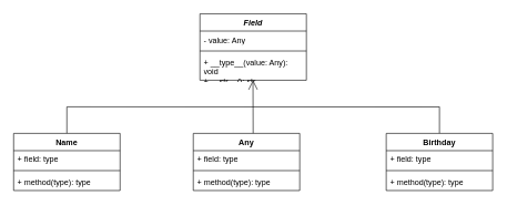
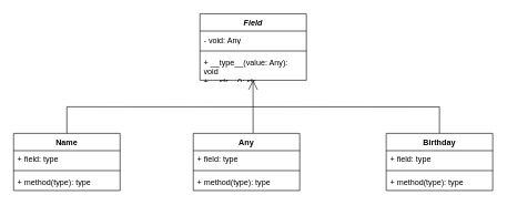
  <mxCell id="0" />
  <mxCell id="1" parent="0" />
  <mxCell id="2" value="&lt;i&gt;Field&lt;/i&gt;" style="swimlane;fontStyle=1;align=center;verticalAlign=top;childLayout=stackLayout;horizontal=1;startSize=26;horizontalStack=0;resizeParent=1;resizeParentMax=0;resizeLast=0;collapsible=1;marginBottom=0;whiteSpace=wrap;html=1;" vertex="1" parent="1"><mxGeometry x="300" y="20" width="160" height="100" as="geometry" /></mxCell>
- <mxCell id="3" value="- value: Any" style="text;strokeColor=none;fillColor=none;align=left;verticalAlign=top;spacingLeft=4;spacingRight=4;overflow=hidden;rotatable=0;points=[[0,0.5],[1,0.5]];portConstraint=eastwest;whiteSpace=wrap;html=1;" vertex="1" parent="2"><mxGeometry y="26" width="160" height="26" as="geometry" /></mxCell>
+ <mxCell id="3" value="- void: Any" style="text;strokeColor=none;fillColor=none;align=left;verticalAlign=top;spacingLeft=4;spacingRight=4;overflow=hidden;rotatable=0;points=[[0,0.5],[1,0.5]];portConstraint=eastwest;whiteSpace=wrap;html=1;" vertex="1" parent="2"><mxGeometry y="26" width="160" height="26" as="geometry" /></mxCell>
  <mxCell id="4" value="" style="line;strokeWidth=1;fillColor=none;align=left;verticalAlign=middle;spacingTop=-1;spacingLeft=3;spacingRight=3;rotatable=0;labelPosition=right;points=[];portConstraint=eastwest;strokeColor=inherit;" vertex="1" parent="2"><mxGeometry y="52" width="160" height="8" as="geometry" /></mxCell>
  <mxCell id="5" value="+ __type__(value: Any): void&lt;div&gt;+ __str__(): str&lt;/div&gt;" style="text;strokeColor=none;fillColor=none;align=left;verticalAlign=top;spacingLeft=4;spacingRight=4;overflow=hidden;rotatable=0;points=[[0,0.5],[1,0.5]];portConstraint=eastwest;whiteSpace=wrap;html=1;" vertex="1" parent="2"><mxGeometry y="60" width="160" height="40" as="geometry" /></mxCell>
  <mxCell id="6" value="" style="endArrow=none;html=1;rounded=0;entryX=0.805;entryY=0.17;entryDx=0;entryDy=0;entryPerimeter=0;" edge="1" parent="2"><mxGeometry width="50" height="50" relative="1" as="geometry"><mxPoint x="-200" y="140" as="sourcePoint" /><mxPoint x="360.1" y="140.2" as="targetPoint" /></mxGeometry></mxCell>
  <mxCell id="7" value="" style="endArrow=open;endFill=1;endSize=12;html=1;rounded=0;" edge="1" parent="1"><mxGeometry width="160" relative="1" as="geometry"><mxPoint x="380" y="200" as="sourcePoint" /><mxPoint x="379.76" y="120" as="targetPoint" /></mxGeometry></mxCell>
  <mxCell id="8" value="" style="endArrow=none;html=1;rounded=0;" edge="1" parent="1"><mxGeometry width="50" height="50" relative="1" as="geometry"><mxPoint x="100" y="200" as="sourcePoint" /><mxPoint x="100" y="160" as="targetPoint" /></mxGeometry></mxCell>
  <mxCell id="9" value="" style="endArrow=none;html=1;rounded=0;" edge="1" parent="1"><mxGeometry width="50" height="50" relative="1" as="geometry"><mxPoint x="660" y="200" as="sourcePoint" /><mxPoint x="660" y="160" as="targetPoint" /></mxGeometry></mxCell>
  <mxCell id="10" value="Name" style="swimlane;fontStyle=1;align=center;verticalAlign=top;childLayout=stackLayout;horizontal=1;startSize=26;horizontalStack=0;resizeParent=1;resizeParentMax=0;resizeLast=0;collapsible=1;marginBottom=0;whiteSpace=wrap;html=1;" vertex="1" parent="1"><mxGeometry x="20" y="200" width="160" height="86" as="geometry" /></mxCell>
  <mxCell id="11" value="+ field: type" style="text;strokeColor=none;fillColor=none;align=left;verticalAlign=top;spacingLeft=4;spacingRight=4;overflow=hidden;rotatable=0;points=[[0,0.5],[1,0.5]];portConstraint=eastwest;whiteSpace=wrap;html=1;" vertex="1" parent="10"><mxGeometry y="26" width="160" height="26" as="geometry" /></mxCell>
  <mxCell id="12" value="" style="line;strokeWidth=1;fillColor=none;align=left;verticalAlign=middle;spacingTop=-1;spacingLeft=3;spacingRight=3;rotatable=0;labelPosition=right;points=[];portConstraint=eastwest;strokeColor=inherit;" vertex="1" parent="10"><mxGeometry y="52" width="160" height="8" as="geometry" /></mxCell>
  <mxCell id="13" value="+ method(type): type" style="text;strokeColor=none;fillColor=none;align=left;verticalAlign=top;spacingLeft=4;spacingRight=4;overflow=hidden;rotatable=0;points=[[0,0.5],[1,0.5]];portConstraint=eastwest;whiteSpace=wrap;html=1;" vertex="1" parent="10"><mxGeometry y="60" width="160" height="26" as="geometry" /></mxCell>
  <mxCell id="14" value="Any" style="swimlane;fontStyle=1;align=center;verticalAlign=top;childLayout=stackLayout;horizontal=1;startSize=26;horizontalStack=0;resizeParent=1;resizeParentMax=0;resizeLast=0;collapsible=1;marginBottom=0;whiteSpace=wrap;html=1;" vertex="1" parent="1"><mxGeometry x="290" y="200" width="160" height="86" as="geometry" /></mxCell>
  <mxCell id="15" value="+ field: type" style="text;strokeColor=none;fillColor=none;align=left;verticalAlign=top;spacingLeft=4;spacingRight=4;overflow=hidden;rotatable=0;points=[[0,0.5],[1,0.5]];portConstraint=eastwest;whiteSpace=wrap;html=1;" vertex="1" parent="14"><mxGeometry y="26" width="160" height="26" as="geometry" /></mxCell>
  <mxCell id="16" value="" style="line;strokeWidth=1;fillColor=none;align=left;verticalAlign=middle;spacingTop=-1;spacingLeft=3;spacingRight=3;rotatable=0;labelPosition=right;points=[];portConstraint=eastwest;strokeColor=inherit;" vertex="1" parent="14"><mxGeometry y="52" width="160" height="8" as="geometry" /></mxCell>
  <mxCell id="17" value="+ method(type): type" style="text;strokeColor=none;fillColor=none;align=left;verticalAlign=top;spacingLeft=4;spacingRight=4;overflow=hidden;rotatable=0;points=[[0,0.5],[1,0.5]];portConstraint=eastwest;whiteSpace=wrap;html=1;" vertex="1" parent="14"><mxGeometry y="60" width="160" height="26" as="geometry" /></mxCell>
  <mxCell id="18" value="Birthday" style="swimlane;fontStyle=1;align=center;verticalAlign=top;childLayout=stackLayout;horizontal=1;startSize=26;horizontalStack=0;resizeParent=1;resizeParentMax=0;resizeLast=0;collapsible=1;marginBottom=0;whiteSpace=wrap;html=1;" vertex="1" parent="1"><mxGeometry x="580" y="200" width="160" height="86" as="geometry" /></mxCell>
  <mxCell id="19" value="+ field: type" style="text;strokeColor=none;fillColor=none;align=left;verticalAlign=top;spacingLeft=4;spacingRight=4;overflow=hidden;rotatable=0;points=[[0,0.5],[1,0.5]];portConstraint=eastwest;whiteSpace=wrap;html=1;" vertex="1" parent="18"><mxGeometry y="26" width="160" height="26" as="geometry" /></mxCell>
  <mxCell id="20" value="" style="line;strokeWidth=1;fillColor=none;align=left;verticalAlign=middle;spacingTop=-1;spacingLeft=3;spacingRight=3;rotatable=0;labelPosition=right;points=[];portConstraint=eastwest;strokeColor=inherit;" vertex="1" parent="18"><mxGeometry y="52" width="160" height="8" as="geometry" /></mxCell>
  <mxCell id="21" value="+ method(type): type" style="text;strokeColor=none;fillColor=none;align=left;verticalAlign=top;spacingLeft=4;spacingRight=4;overflow=hidden;rotatable=0;points=[[0,0.5],[1,0.5]];portConstraint=eastwest;whiteSpace=wrap;html=1;" vertex="1" parent="18"><mxGeometry y="60" width="160" height="26" as="geometry" /></mxCell>
